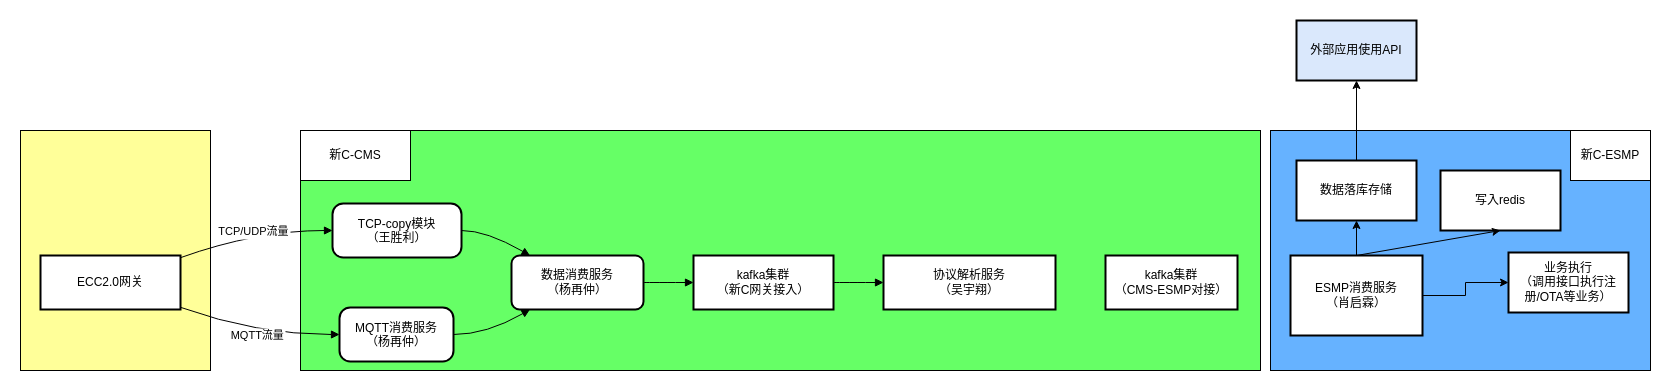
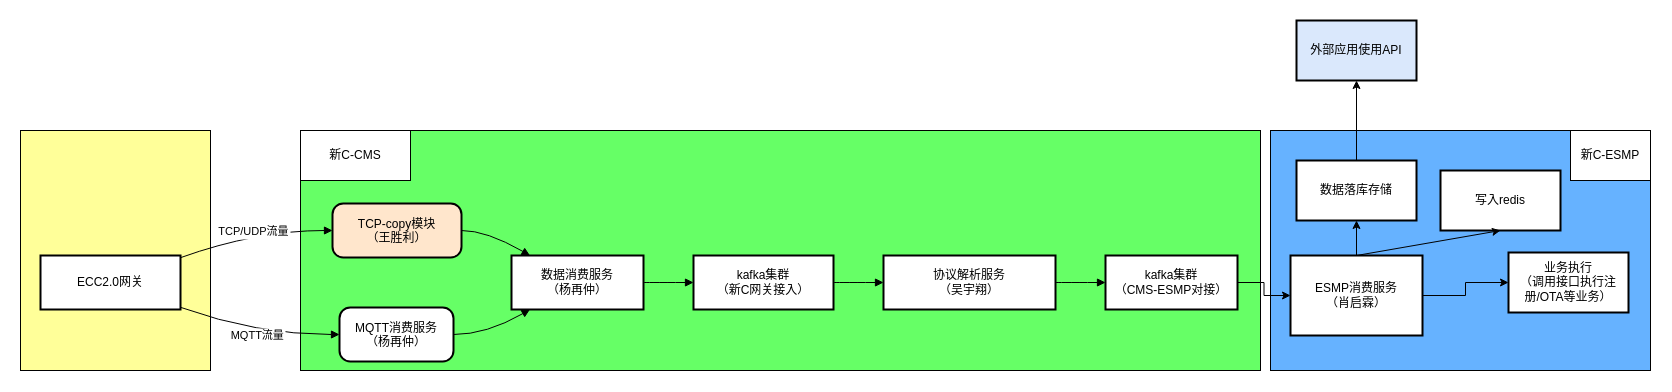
  <mxCell id="0" />
  <mxCell id="1" parent="0" />
  <mxCell id="2" value="" style="rounded=0;whiteSpace=wrap;html=1;fillColor=light-dark(#FFFF99,var(--ge-dark-color, #121212));" parent="1" vertex="1"><mxGeometry y="130" width="190" height="240" as="geometry" x="20" /></mxCell>
  <mxCell id="3" value="" style="rounded=0;whiteSpace=wrap;html=1;fillColor=light-dark(#66B2FF,var(--ge-dark-color, #121212));" parent="1" vertex="1"><mxGeometry x="1270" y="130" width="380" height="240" as="geometry" /></mxCell>
  <mxCell id="4" value="" style="rounded=0;whiteSpace=wrap;html=1;fillColor=light-dark(#66FF66,var(--ge-dark-color, #121212));" parent="1" vertex="1"><mxGeometry x="300" y="130" width="960" height="240" as="geometry" /></mxCell>
  <mxCell id="5" value="ECC2.0网关" style="whiteSpace=wrap;strokeWidth=2;" parent="1" vertex="1"><mxGeometry x="40" y="255" width="140" height="54" as="geometry" /></mxCell>
- <mxCell id="6" value="TCP-copy模块&#10;（王胜利）" style="rounded=1;arcSize=20;strokeWidth=2" parent="1" vertex="1"><mxGeometry x="332" y="203" width="129" height="54" as="geometry" /></mxCell>
+ <mxCell id="6" value="TCP-copy模块&#10;（王胜利）" style="rounded=1;arcSize=20;strokeWidth=2;fillColor=#ffe6cc;" parent="1" vertex="1"><mxGeometry x="332" y="203" width="129" height="54" as="geometry" /></mxCell>
  <mxCell id="7" value="MQTT消费服务&#10;（杨再仲）" style="rounded=1;arcSize=20;strokeWidth=2" parent="1" vertex="1"><mxGeometry x="339" y="307" width="114" height="54" as="geometry" /></mxCell>
- <mxCell id="8" value="数据消费服务&#10;（杨再仲）" style="whiteSpace=wrap;strokeWidth=2;rounded=1;" parent="1" vertex="1"><mxGeometry x="511" y="255" width="132" height="54" as="geometry" /></mxCell>
+ <mxCell id="8" value="数据消费服务&#10;（杨再仲）" style="whiteSpace=wrap;strokeWidth=2;" parent="1" vertex="1"><mxGeometry x="511" y="255" width="132" height="54" as="geometry" /></mxCell>
  <mxCell id="9" value="kafka集群&#10;（新C网关接入）" style="whiteSpace=wrap;strokeWidth=2;" parent="1" vertex="1"><mxGeometry x="693" y="255" width="140" height="54" as="geometry" /></mxCell>
  <mxCell id="10" value="协议解析服务&#10;（吴宇翔）" style="whiteSpace=wrap;strokeWidth=2;" parent="1" vertex="1"><mxGeometry x="883" y="255" width="172" height="54" as="geometry" /></mxCell>
+ <mxCell id="11" value="" style="edgeStyle=orthogonalEdgeStyle;rounded=0;orthogonalLoop=1;jettySize=auto;html=1;" parent="1" source="12" target="22" edge="1"><mxGeometry relative="1" as="geometry" /></mxCell>
  <mxCell id="12" value="kafka集群&#10;（CMS-ESMP对接）" style="whiteSpace=wrap;strokeWidth=2;" parent="1" vertex="1"><mxGeometry x="1105" y="255" width="132" height="54" as="geometry" /></mxCell>
  <mxCell id="13" value="TCP/UDP流量" style="curved=1;startArrow=none;endArrow=block;exitX=1;exitY=0.04;entryX=0;entryY=0.5;rounded=0;" parent="1" source="5" target="6" edge="1"><mxGeometry relative="1" as="geometry"><Array as="points"><mxPoint x="256" y="230" /></Array></mxGeometry></mxCell>
  <mxCell id="14" value="MQTT流量" style="curved=1;startArrow=none;endArrow=block;exitX=1;exitY=0.96;entryX=0;entryY=0.5;rounded=0;" parent="1" source="5" target="7" edge="1"><mxGeometry relative="1" as="geometry"><Array as="points"><mxPoint x="256" y="334" /></Array></mxGeometry></mxCell>
  <mxCell id="15" value="" style="curved=1;startArrow=none;endArrow=block;exitX=1;exitY=0.5;entryX=0.14;entryY=0;rounded=0;" parent="1" source="6" target="8" edge="1"><mxGeometry relative="1" as="geometry"><Array as="points"><mxPoint x="486" y="230" /></Array></mxGeometry></mxCell>
  <mxCell id="16" value="" style="curved=1;startArrow=none;endArrow=block;exitX=1;exitY=0.5;entryX=0.14;entryY=1;rounded=0;" parent="1" source="7" target="8" edge="1"><mxGeometry relative="1" as="geometry"><Array as="points"><mxPoint x="486" y="334" /></Array></mxGeometry></mxCell>
  <mxCell id="17" value="" style="curved=1;startArrow=none;endArrow=block;exitX=1;exitY=0.5;entryX=0;entryY=0.5;rounded=0;" parent="1" source="8" target="9" edge="1"><mxGeometry relative="1" as="geometry"><Array as="points" /></mxGeometry></mxCell>
  <mxCell id="18" value="" style="curved=1;startArrow=none;endArrow=block;exitX=1;exitY=0.5;entryX=0;entryY=0.5;rounded=0;" parent="1" source="9" target="10" edge="1"><mxGeometry relative="1" as="geometry"><Array as="points" /></mxGeometry></mxCell>
+ <mxCell id="19" value="" style="curved=1;startArrow=none;endArrow=block;exitX=1;exitY=0.5;entryX=0;entryY=0.5;rounded=0;" parent="1" source="10" target="12" edge="1"><mxGeometry relative="1" as="geometry"><Array as="points" /></mxGeometry></mxCell>
  <mxCell id="20" value="" style="edgeStyle=orthogonalEdgeStyle;rounded=0;orthogonalLoop=1;jettySize=auto;html=1;" parent="1" source="22" target="23" edge="1"><mxGeometry relative="1" as="geometry" /></mxCell>
  <mxCell id="21" value="" style="edgeStyle=orthogonalEdgeStyle;rounded=0;orthogonalLoop=1;jettySize=auto;html=1;" parent="1" source="22" target="25" edge="1"><mxGeometry relative="1" as="geometry" /></mxCell>
  <mxCell id="22" value="ESMP消费服务&#10;（肖启霖）" style="whiteSpace=wrap;strokeWidth=2;" parent="1" vertex="1"><mxGeometry x="1290" y="255" width="132" height="80" as="geometry" /></mxCell>
  <mxCell id="23" value="业务执行&lt;div&gt;（调用接口执行注册/OTA等业务）&lt;/div&gt;" style="whiteSpace=wrap;html=1;strokeWidth=2;" parent="1" vertex="1"><mxGeometry x="1508" y="252" width="120" height="60" as="geometry" /></mxCell>
  <mxCell id="24" value="" style="edgeStyle=orthogonalEdgeStyle;rounded=0;orthogonalLoop=1;jettySize=auto;html=1;" parent="1" source="25" target="28" edge="1"><mxGeometry relative="1" as="geometry" /></mxCell>
  <mxCell id="25" value="数据落库存储" style="whiteSpace=wrap;html=1;strokeWidth=2;" parent="1" vertex="1"><mxGeometry x="1296" y="160" width="120" height="60" as="geometry" /></mxCell>
  <mxCell id="26" value="新C-CMS" style="html=1;whiteSpace=wrap;" parent="1" vertex="1"><mxGeometry x="300" y="130" width="110" height="50" as="geometry" /></mxCell>
  <mxCell id="27" value="新C-ESMP" style="html=1;whiteSpace=wrap;" parent="1" vertex="1"><mxGeometry x="1570" y="130" width="80" height="50" as="geometry" /></mxCell>
  <mxCell id="28" value="外部应用使用API" style="whiteSpace=wrap;html=1;strokeWidth=2;fillColor=#dae8fc;" parent="1" vertex="1"><mxGeometry x="1296" y="20" width="120" height="60" as="geometry" /></mxCell>
  <mxCell id="29" value="写入redis" style="whiteSpace=wrap;html=1;strokeWidth=2;" vertex="1" parent="1"><mxGeometry x="1440" y="170" width="120" height="60" as="geometry" /></mxCell>
  <mxCell id="30" value="" style="endArrow=classic;html=1;rounded=0;exitX=0.5;exitY=0;exitDx=0;exitDy=0;entryX=0.5;entryY=1;entryDx=0;entryDy=0;" edge="1" parent="1" source="22" target="29"><mxGeometry width="50" height="50" relative="1" as="geometry"><mxPoint x="1300" y="353" as="sourcePoint" /><mxPoint x="1350" y="303" as="targetPoint" /></mxGeometry></mxCell>
